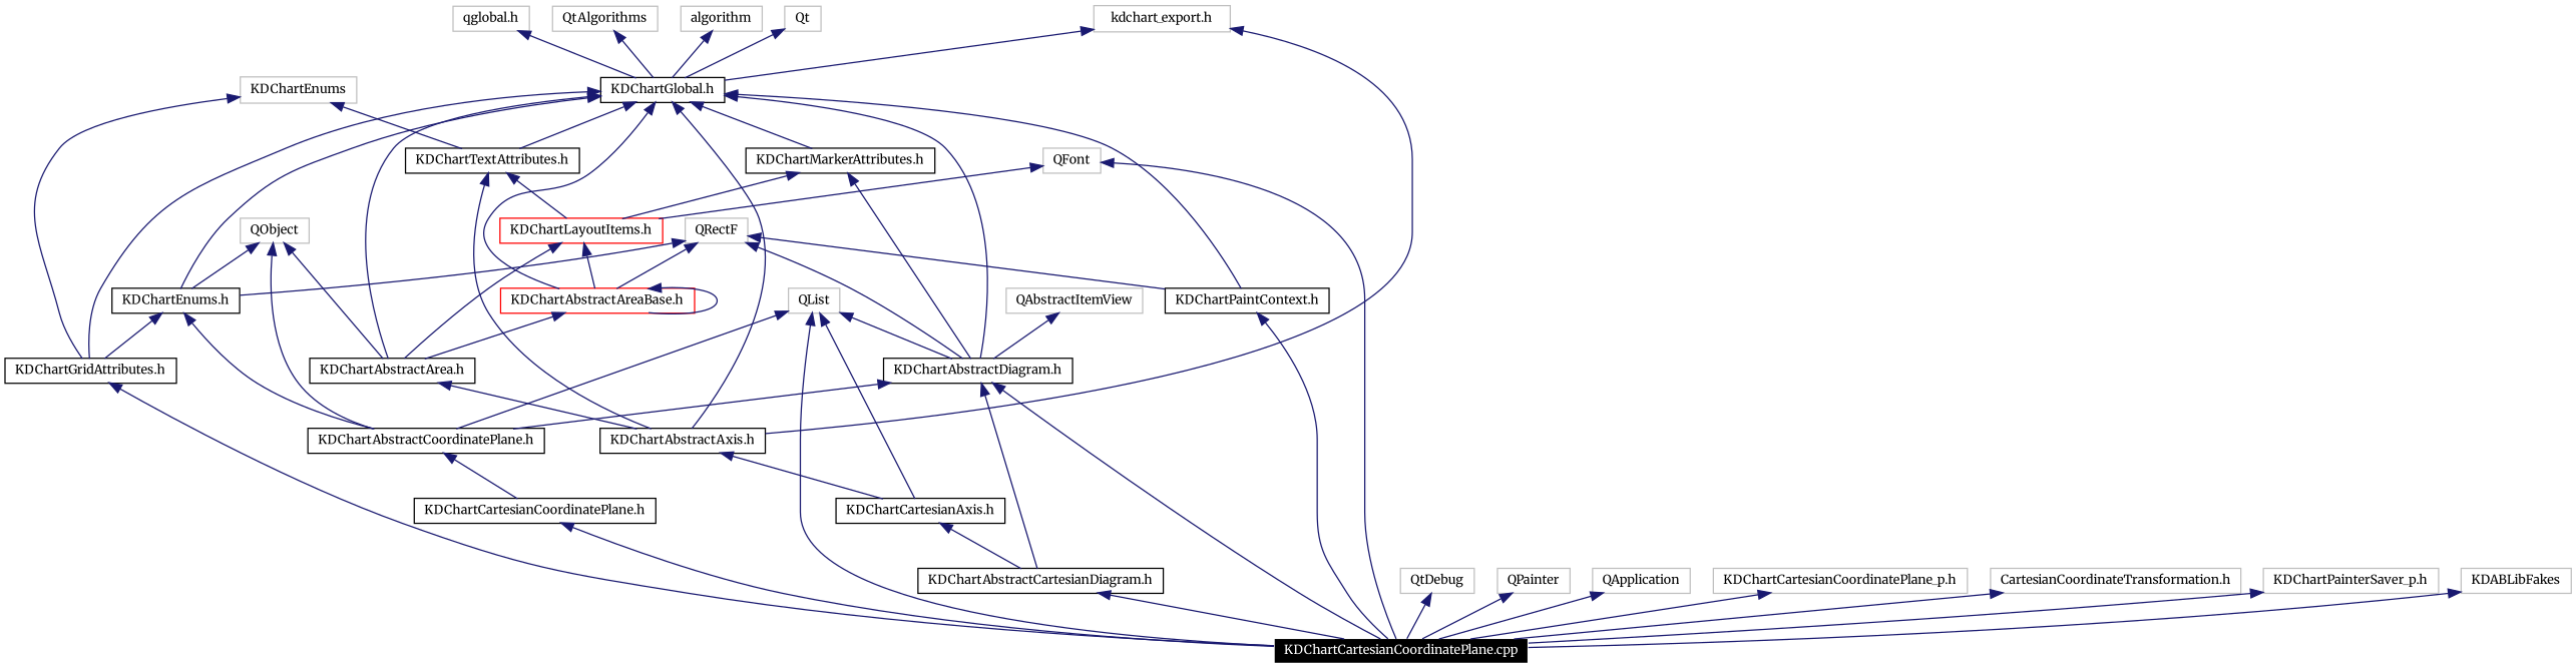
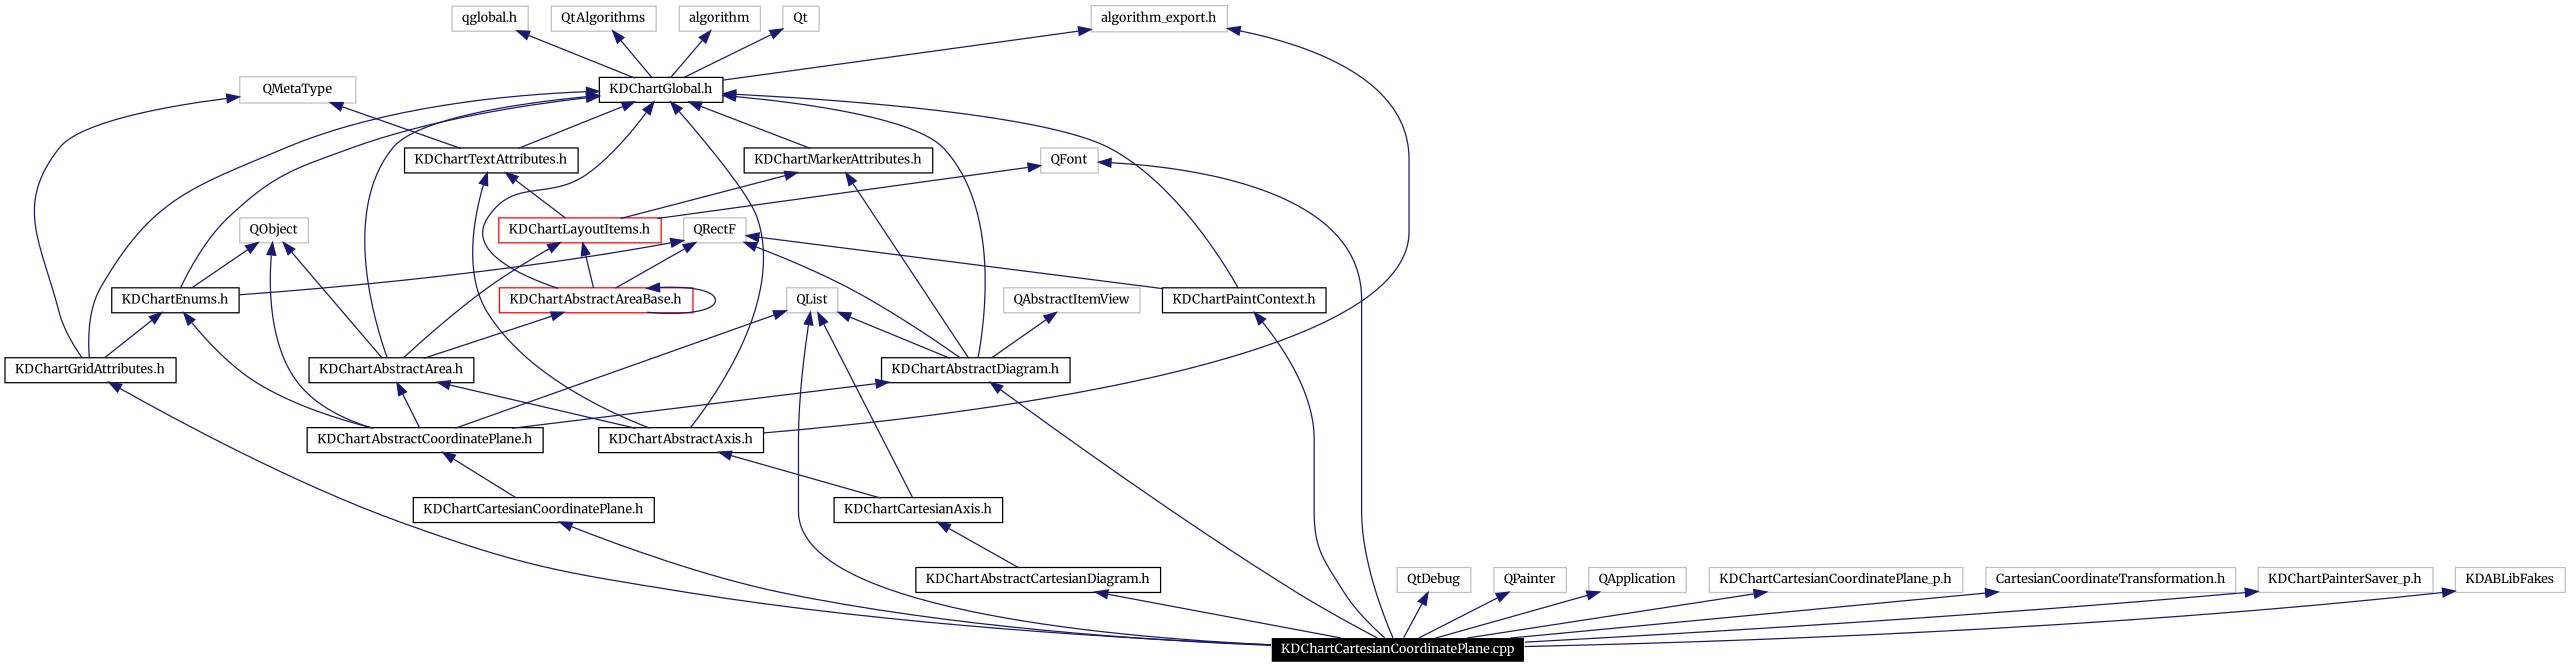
  digraph {
    fontname=Merriweather
    node [color=grey75 fontname=Merriweather fontsize=10 shape=record]
    edge [color=midnightblue dir=back fontname=Merriweather fontsize=10 labelfontname=Helvetica labelfontsize=10 style=solid]
    n1 [color=white fillcolor=black fontcolor=white height=0.2 label="KDChartCartesianCoordinatePlane.cpp" style=filled width=0.4]
    n2 [height=0.2 label=QFont width=0.4]
    n3 [color=red height=0.2 label="KDChartLayoutItems.h" width=0.4]
    n4 [color=red height=0.2 label="KDChartAbstractAreaBase.h" width=0.4]
    n5 [color=black height=0.2 label="KDChartAbstractArea.h" width=0.4]
    n6 [height=0.2 label=QList width=0.4]
    n7 [color=black height=0.2 label="KDChartAbstractDiagram.h" width=0.4]
    n8 [color=black height=0.2 label="KDChartAbstractCoordinatePlane.h" width=0.4]
    n9 [color=black height=0.2 label="KDChartCartesianAxis.h" width=0.4]
    n10 [color=black height=0.2 label="KDChartAbstractCartesianDiagram.h" width=0.4]
    n11 [color=black height=0.2 label="KDChartCartesianCoordinatePlane.h" width=0.4]
    n12 [height=0.2 label=QtDebug width=0.4]
    n13 [height=0.2 label=QPainter width=0.4]
    n14 [height=0.2 label=QApplication width=0.4]
    n15 [height=0.2 label=QRectF width=0.4]
    n16 [color=black height=0.2 label="KDChartEnums.h" width=0.4]
    n17 [color=black height=0.2 label="KDChartPaintContext.h" width=0.4]
    n18 [color=black height=0.2 label="KDChartGridAttributes.h" width=0.4]
    n19 [height=0.2 label=QAbstractItemView width=0.4]
    n20 [color=black height=0.2 label="KDChartGlobal.h" width=0.4]
    n21 [color=black height=0.2 label="KDChartMarkerAttributes.h" width=0.4]
    n22 [color=black height=0.2 label="KDChartTextAttributes.h" width=0.4]
    n23 [color=black height=0.2 label="KDChartAbstractAxis.h" width=0.4]
    n24 [height=0.2 label="qglobal.h" width=0.4]
-   n25 [height=0.2 label="kdchart_export.h" width=0.4]
+   n25 [height=0.2 label="algorithm_export.h" width=0.4]
    n26 [height=0.2 label=QtAlgorithms width=0.4]
    n27 [height=0.2 label=algorithm width=0.4]
    n28 [height=0.2 label=Qt width=0.4]
-   n29 [height=0.2 label=KDChartEnums width=0.4]
+   n29 [height=0.2 label=QMetaType width=0.4]
    n30 [height=0.2 label=QObject width=0.4]
    n31 [height=0.2 label="KDChartCartesianCoordinatePlane_p.h" width=0.4]
    n32 [height=0.2 label="CartesianCoordinateTransformation.h" width=0.4]
    n33 [height=0.2 label="KDChartPainterSaver_p.h" width=0.4]
    n34 [height=0.2 label=KDABLibFakes width=0.4]
    n2 -> n1
    n2 -> n3
    n3 -> n4
    n3 -> n5
    n4 -> n4
    n4 -> n5
+   n5 -> n8
    n5 -> n23
    n6 -> n1
    n6 -> n7
    n6 -> n8
    n6 -> n9
    n7 -> n1
    n7 -> n8
-   n7 -> n10
    n8 -> n11
    n9 -> n10
    n10 -> n1
    n11 -> n1
    n12 -> n1
    n13 -> n1
    n14 -> n1
    n15 -> n4
    n15 -> n7
    n15 -> n16
    n15 -> n17
    n16 -> n8
    n16 -> n18
    n17 -> n1
    n18 -> n1
    n19 -> n7
    n20 -> n4
    n20 -> n5
    n20 -> n7
    n20 -> n16
    n20 -> n17
    n20 -> n18
    n20 -> n21
    n20 -> n22
    n20 -> n23
    n21 -> n3
    n21 -> n7
    n22 -> n3
    n22 -> n23
    n23 -> n9
    n24 -> n20
    n25 -> n20
    n25 -> n23
    n26 -> n20
    n27 -> n20
    n28 -> n20
    n29 -> n18
    n29 -> n22
    n30 -> n5
    n30 -> n8
    n30 -> n16
    n31 -> n1
    n32 -> n1
    n33 -> n1
    n34 -> n1
  }
